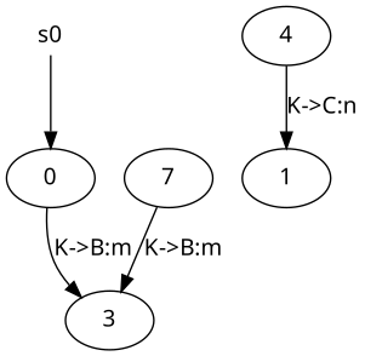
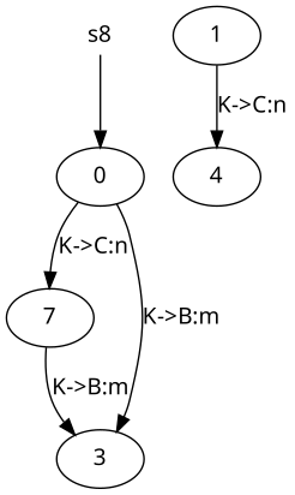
  digraph {
    fontname="Noto Sans"
    node [fontname="Noto Sans"]
    edge [fontname="Noto Sans"]
-   s0 [height=0 shape=none width=0]
+   s0 [height=0 shape=none width=0 label=s8]
    0
    n3 [label=7]
    3
    1
    4
    s0 -> 0
+   0 -> n3 [label="K->C:n"]
    0 -> 3 [label="K->B:m"]
    n3 -> 3 [label="K->B:m"]
-   4 -> 1 [label="K->C:n"]
+   1 -> 4 [label="K->C:n"]
  }
